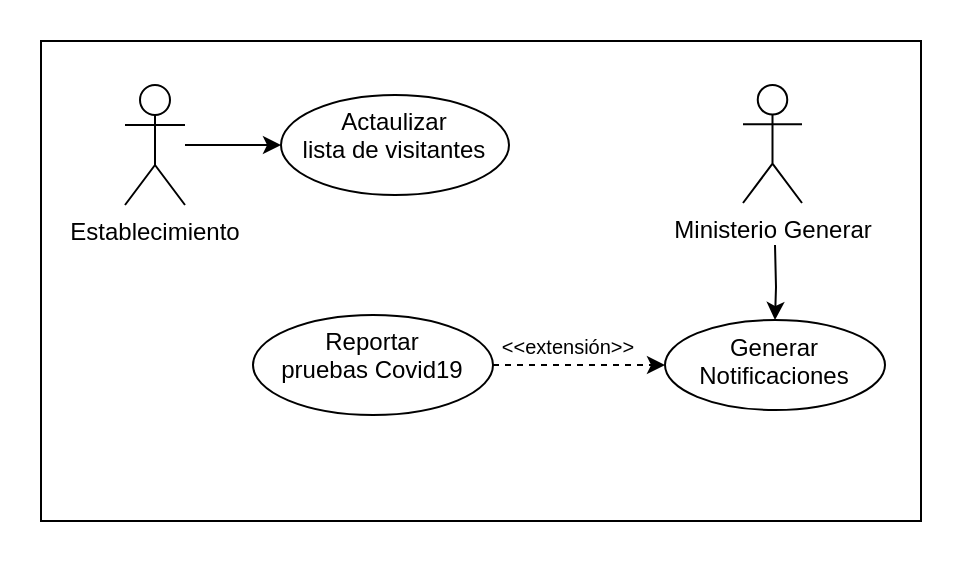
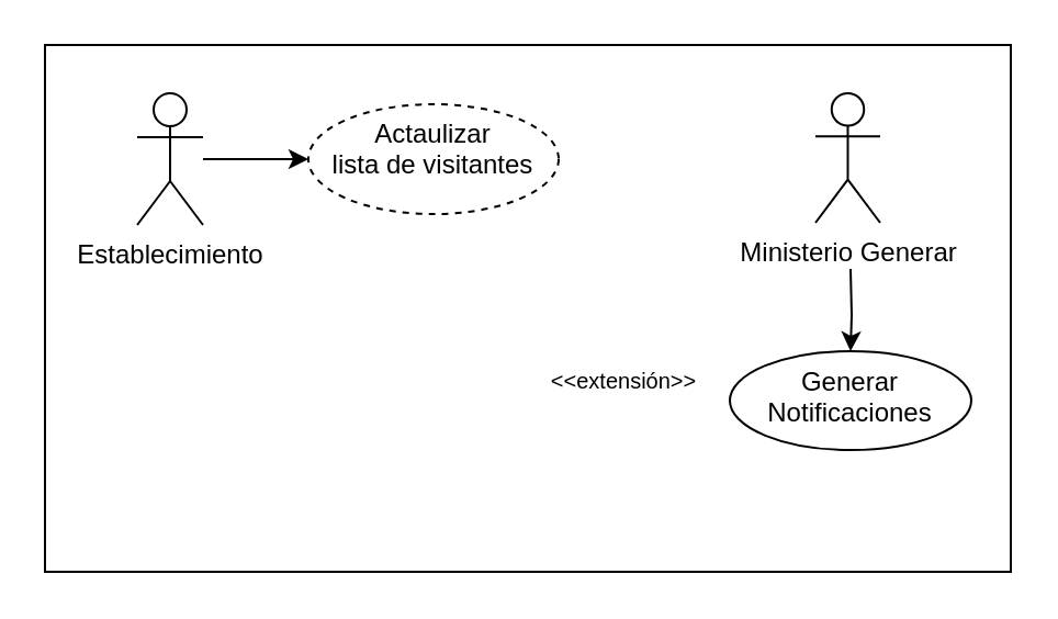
  <mxCell id="0" />
  <mxCell id="1" parent="0" />
  <mxCell id="2" value="" style="edgeStyle=orthogonalEdgeStyle;rounded=0;orthogonalLoop=1;jettySize=auto;html=1;" parent="1" target="9" edge="1"><mxGeometry relative="1" as="geometry"><mxPoint x="387" y="122" as="sourcePoint" /></mxGeometry></mxCell>
  <mxCell id="3" value="Ministerio Generar" style="shape=umlActor;verticalLabelPosition=bottom;verticalAlign=top;html=1;outlineConnect=0;" parent="1" vertex="1"><mxGeometry x="371" y="42" width="29.5" height="59" as="geometry" /></mxCell>
  <mxCell id="4" value="" style="edgeStyle=orthogonalEdgeStyle;rounded=0;orthogonalLoop=1;jettySize=auto;html=1;" parent="1" source="5" target="6" edge="1"><mxGeometry relative="1" as="geometry" /></mxCell>
  <mxCell id="5" value="Establecimiento" style="shape=umlActor;verticalLabelPosition=bottom;verticalAlign=top;html=1;outlineConnect=0;" parent="1" vertex="1"><mxGeometry x="62" y="42" width="30" height="60" as="geometry" /></mxCell>
- <mxCell id="6" value="Actaulizar&lt;br&gt;lista de visitantes" style="ellipse;whiteSpace=wrap;html=1;verticalAlign=top;" parent="1" vertex="1"><mxGeometry x="140" y="47" width="114" height="50" as="geometry" /></mxCell>
- <mxCell id="7" style="edgeStyle=orthogonalEdgeStyle;rounded=0;orthogonalLoop=1;jettySize=auto;html=1;exitX=1;exitY=0.5;exitDx=0;exitDy=0;entryX=0;entryY=0.5;entryDx=0;entryDy=0;dashed=1;" parent="1" source="8" target="9" edge="1"><mxGeometry relative="1" as="geometry" /></mxCell>
- <mxCell id="8" value="Reportar&lt;br&gt;pruebas Covid19" style="ellipse;whiteSpace=wrap;html=1;verticalAlign=top;" parent="1" vertex="1"><mxGeometry x="126" y="157" width="120" height="50" as="geometry" /></mxCell>
+ <mxCell id="6" value="Actaulizar&lt;br&gt;lista de visitantes" style="ellipse;whiteSpace=wrap;html=1;verticalAlign=top;dashed=1;" parent="1" vertex="1"><mxGeometry x="140" y="47" width="114" height="50" as="geometry" /></mxCell>
  <mxCell id="9" value="Generar&lt;br&gt;Notificaciones" style="ellipse;whiteSpace=wrap;html=1;verticalAlign=top;" parent="1" vertex="1"><mxGeometry x="332" y="159.5" width="110" height="45" as="geometry" /></mxCell>
  <mxCell id="10" value="&lt;font style=&quot;font-size: 10px&quot;&gt;&amp;lt;&amp;lt;extensión&amp;gt;&amp;gt;&lt;/font&gt;" style="text;html=1;strokeColor=none;fillColor=none;align=center;verticalAlign=middle;whiteSpace=wrap;rounded=0;rotation=0;" parent="1" vertex="1"><mxGeometry x="264" y="162.5" width="40" height="20" as="geometry" /></mxCell>
  <mxCell id="11" value="" style="rounded=0;whiteSpace=wrap;html=1;fillColor=none;" vertex="1" parent="1"><mxGeometry x="20" y="20" width="440" height="240" as="geometry" /></mxCell>
